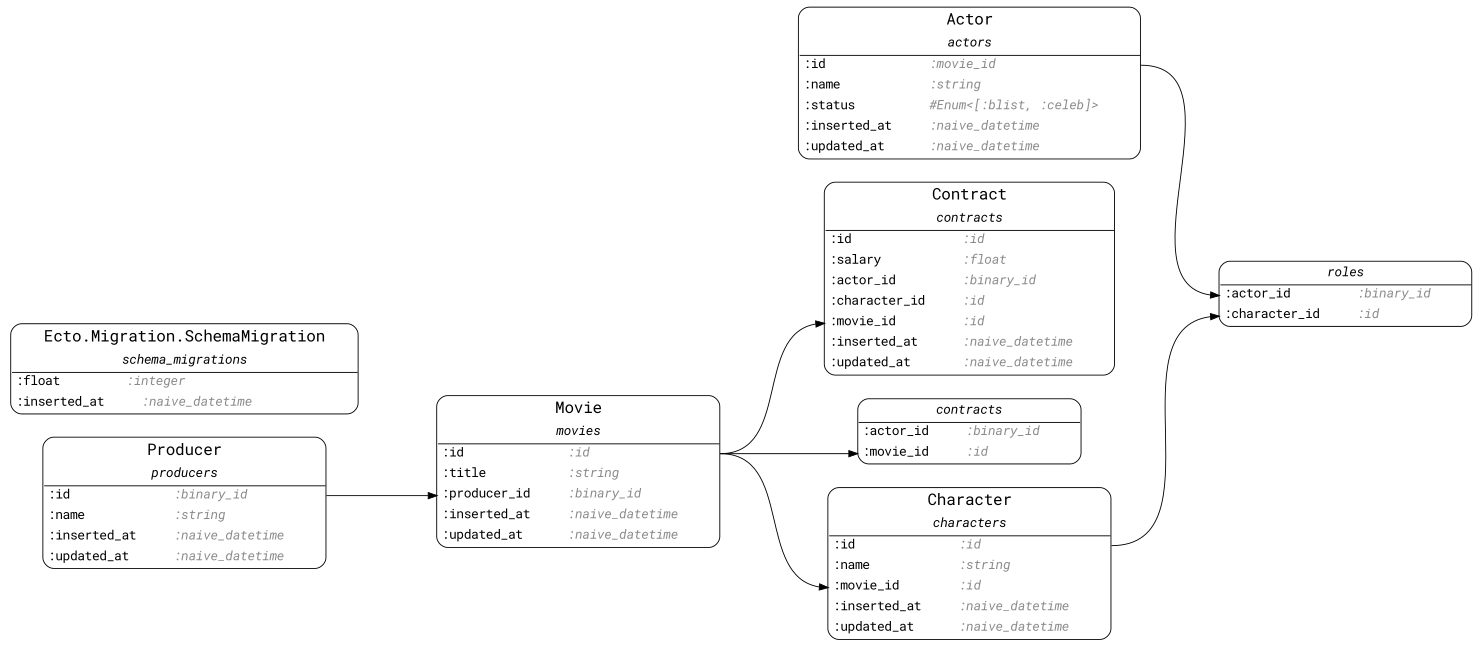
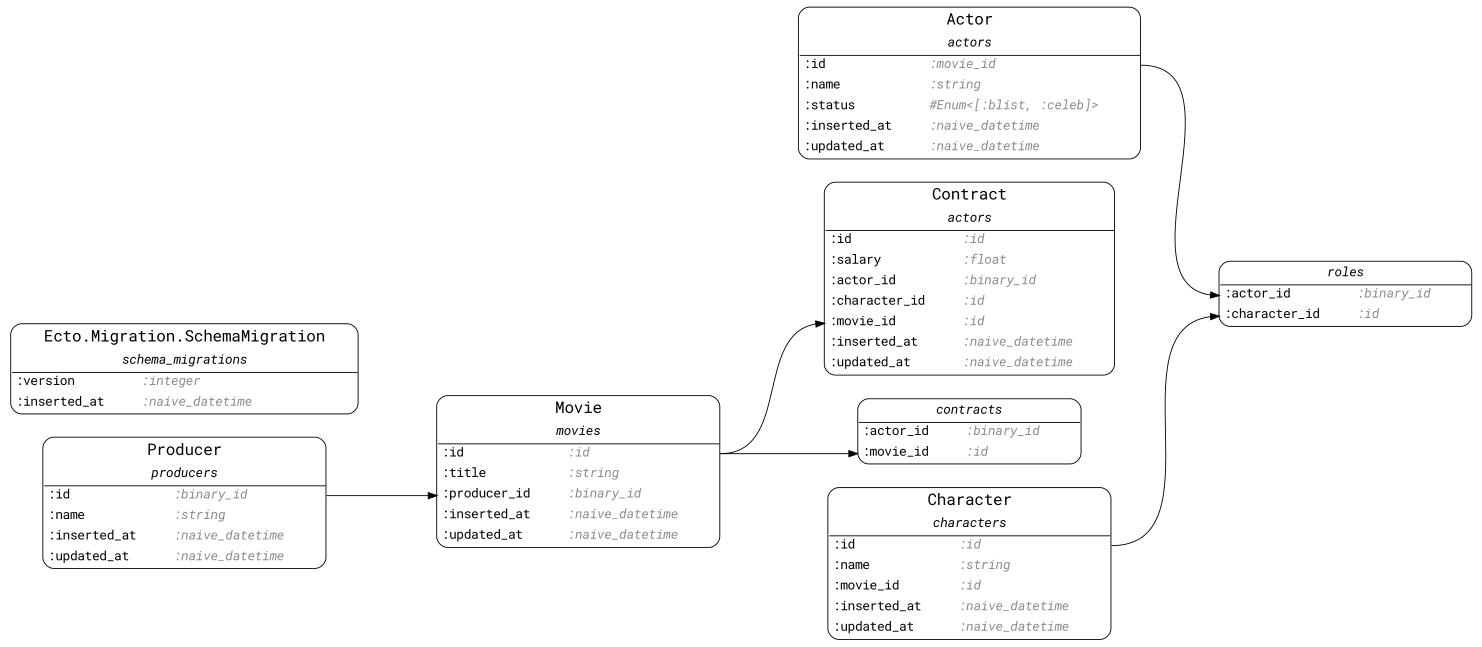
  digraph {
    rankdir=LR
    ranksep=1.0
    node [fontname="Roboto Mono" shape=none]
    edge [headport="field@movie_id:w" tailport="field@id:e"]
    n1 [label=<<table align='left' border='1' style='rounded' cellspacing='0' cellpadding='4' cellborder='0'><tr><td port='header@schema_module'><font point-size='18'>   Actor   </font></td></tr><tr><td border='1' sides='b' colspan='2'><font point-size='14'><i>actors</i></font></td></tr><tr><td align='left' port='field@id'>:id              <i><font color='gray54'>:movie_id                  </font></i></td></tr><tr><td align='left' port='field@name'>:name            <i><font color='gray54'>:string                     </font></i></td></tr><tr><td align='left' port='field@status'>:status          <i><font color='gray54'>#Enum&lt;[:blist, :celeb]&gt;     </font></i></td></tr><tr><td align='left' port='field@inserted_at'>:inserted_at     <i><font color='gray54'>:naive_datetime             </font></i></td></tr><tr><td align='left' port='field@updated_at'>:updated_at      <i><font color='gray54'>:naive_datetime             </font></i></td></tr></table>>]
    n2 [label=<<table align='left' border='1' style='rounded' cellspacing='0' cellpadding='4' cellborder='0'><tr><td border='1' sides='b' colspan='2'><font point-size='14'><i>roles</i></font></td></tr><tr><td align='left' port='field@actor_id'>:actor_id         <i><font color='gray54'>:binary_id     </font></i></td></tr><tr><td align='left' port='field@character_id'>:character_id     <i><font color='gray54'>:id            </font></i></td></tr></table>>]
-   n3 [label=<<table align='left' border='1' style='rounded' cellspacing='0' cellpadding='4' cellborder='0'><tr><td port='header@schema_module'><font point-size='18'>   Contract   </font></td></tr><tr><td border='1' sides='b' colspan='2'><font point-size='14'><i>contracts</i></font></td></tr><tr><td align='left' port='field@id'>:id               <i><font color='gray54'>:id                 </font></i></td></tr><tr><td align='left' port='field@salary'>:salary           <i><font color='gray54'>:float              </font></i></td></tr><tr><td align='left' port='field@actor_id'>:actor_id         <i><font color='gray54'>:binary_id          </font></i></td></tr><tr><td align='left' port='field@character_id'>:character_id     <i><font color='gray54'>:id                 </font></i></td></tr><tr><td align='left' port='field@movie_id'>:movie_id         <i><font color='gray54'>:id                 </font></i></td></tr><tr><td align='left' port='field@inserted_at'>:inserted_at      <i><font color='gray54'>:naive_datetime     </font></i></td></tr><tr><td align='left' port='field@updated_at'>:updated_at       <i><font color='gray54'>:naive_datetime     </font></i></td></tr></table>>]
+   n3 [label=<<table align='left' border='1' style='rounded' cellspacing='0' cellpadding='4' cellborder='0'><tr><td port='header@schema_module'><font point-size='18'>   Contract   </font></td></tr><tr><td border='1' sides='b' colspan='2'><font point-size='14'><i>actors</i></font></td></tr><tr><td align='left' port='field@id'>:id               <i><font color='gray54'>:id                 </font></i></td></tr><tr><td align='left' port='field@salary'>:salary           <i><font color='gray54'>:float              </font></i></td></tr><tr><td align='left' port='field@actor_id'>:actor_id         <i><font color='gray54'>:binary_id          </font></i></td></tr><tr><td align='left' port='field@character_id'>:character_id     <i><font color='gray54'>:id                 </font></i></td></tr><tr><td align='left' port='field@movie_id'>:movie_id         <i><font color='gray54'>:id                 </font></i></td></tr><tr><td align='left' port='field@inserted_at'>:inserted_at      <i><font color='gray54'>:naive_datetime     </font></i></td></tr><tr><td align='left' port='field@updated_at'>:updated_at       <i><font color='gray54'>:naive_datetime     </font></i></td></tr></table>>]
    n4 [label=<<table align='left' border='1' style='rounded' cellspacing='0' cellpadding='4' cellborder='0'><tr><td border='1' sides='b' colspan='2'><font point-size='14'><i>contracts</i></font></td></tr><tr><td align='left' port='field@actor_id'>:actor_id     <i><font color='gray54'>:binary_id     </font></i></td></tr><tr><td align='left' port='field@movie_id'>:movie_id     <i><font color='gray54'>:id            </font></i></td></tr></table>>]
    n5 [label=<<table align='left' border='1' style='rounded' cellspacing='0' cellpadding='4' cellborder='0'><tr><td port='header@schema_module'><font point-size='18'>   Character   </font></td></tr><tr><td border='1' sides='b' colspan='2'><font point-size='14'><i>characters</i></font></td></tr><tr><td align='left' port='field@id'>:id              <i><font color='gray54'>:id                 </font></i></td></tr><tr><td align='left' port='field@name'>:name            <i><font color='gray54'>:string             </font></i></td></tr><tr><td align='left' port='field@movie_id'>:movie_id        <i><font color='gray54'>:id                 </font></i></td></tr><tr><td align='left' port='field@inserted_at'>:inserted_at     <i><font color='gray54'>:naive_datetime     </font></i></td></tr><tr><td align='left' port='field@updated_at'>:updated_at      <i><font color='gray54'>:naive_datetime     </font></i></td></tr></table>>]
-   n6 [label=<<table align='left' border='1' style='rounded' cellspacing='0' cellpadding='4' cellborder='0'><tr><td port='header@schema_module'><font point-size='18'>   Ecto.Migration.SchemaMigration   </font></td></tr><tr><td border='1' sides='b' colspan='2'><font point-size='14'><i>schema_migrations</i></font></td></tr><tr><td align='left' port='field@version'>:float         <i><font color='gray54'>:integer            </font></i></td></tr><tr><td align='left' port='field@inserted_at'>:inserted_at     <i><font color='gray54'>:naive_datetime     </font></i></td></tr></table>>]
+   n6 [label=<<table align='left' border='1' style='rounded' cellspacing='0' cellpadding='4' cellborder='0'><tr><td port='header@schema_module'><font point-size='18'>   Ecto.Migration.SchemaMigration   </font></td></tr><tr><td border='1' sides='b' colspan='2'><font point-size='14'><i>schema_migrations</i></font></td></tr><tr><td align='left' port='field@version'>:version         <i><font color='gray54'>:integer            </font></i></td></tr><tr><td align='left' port='field@inserted_at'>:inserted_at     <i><font color='gray54'>:naive_datetime     </font></i></td></tr></table>>]
    n7 [label=<<table align='left' border='1' style='rounded' cellspacing='0' cellpadding='4' cellborder='0'><tr><td port='header@schema_module'><font point-size='18'>   Movie   </font></td></tr><tr><td border='1' sides='b' colspan='2'><font point-size='14'><i>movies</i></font></td></tr><tr><td align='left' port='field@id'>:id              <i><font color='gray54'>:id                 </font></i></td></tr><tr><td align='left' port='field@title'>:title           <i><font color='gray54'>:string             </font></i></td></tr><tr><td align='left' port='field@producer_id'>:producer_id     <i><font color='gray54'>:binary_id          </font></i></td></tr><tr><td align='left' port='field@inserted_at'>:inserted_at     <i><font color='gray54'>:naive_datetime     </font></i></td></tr><tr><td align='left' port='field@updated_at'>:updated_at      <i><font color='gray54'>:naive_datetime     </font></i></td></tr></table>>]
    n8 [label=<<table align='left' border='1' style='rounded' cellspacing='0' cellpadding='4' cellborder='0'><tr><td port='header@schema_module'><font point-size='18'>   Producer   </font></td></tr><tr><td border='1' sides='b' colspan='2'><font point-size='14'><i>producers</i></font></td></tr><tr><td align='left' port='field@id'>:id              <i><font color='gray54'>:binary_id          </font></i></td></tr><tr><td align='left' port='field@name'>:name            <i><font color='gray54'>:string             </font></i></td></tr><tr><td align='left' port='field@inserted_at'>:inserted_at     <i><font color='gray54'>:naive_datetime     </font></i></td></tr><tr><td align='left' port='field@updated_at'>:updated_at      <i><font color='gray54'>:naive_datetime     </font></i></td></tr></table>>]
    n1 -> n2 [headport="field@actor_id:w"]
    n5 -> n2 [headport="field@character_id:w"]
    n7 -> n3
    n7 -> n4
-   n7 -> n5
    n8 -> n7 [headport="field@producer_id:w"]
  }
